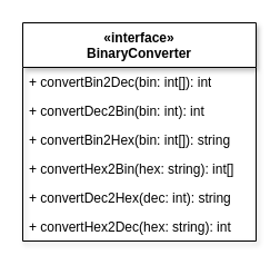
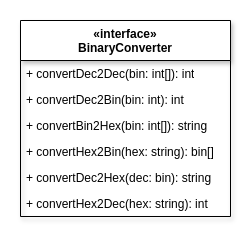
  <mxCell id="0" />
  <mxCell id="1" parent="0" />
  <mxCell id="2" value="«interface»&lt;br style=&quot;border-color: var(--border-color); font-weight: 400;&quot;&gt;&lt;b style=&quot;border-color: var(--border-color);&quot;&gt;BinaryConverter&lt;/b&gt;" style="swimlane;fontStyle=1;align=center;verticalAlign=top;childLayout=stackLayout;horizontal=1;startSize=40;horizontalStack=0;resizeParent=1;resizeParentMax=0;resizeLast=0;collapsible=1;marginBottom=0;whiteSpace=wrap;html=1;shadow=1;" vertex="1" parent="1"><mxGeometry x="20" y="20" width="210" height="196" as="geometry" /></mxCell>
- <mxCell id="3" value="+ convertBin2Dec(bin: int[]): int" style="text;strokeColor=none;fillColor=none;align=left;verticalAlign=top;spacingLeft=4;spacingRight=4;overflow=hidden;rotatable=0;points=[[0,0.5],[1,0.5]];portConstraint=eastwest;whiteSpace=wrap;html=1;" vertex="1" parent="2"><mxGeometry y="40" width="210" height="26" as="geometry" /></mxCell>
+ <mxCell id="3" value="+ convertDec2Dec(bin: int[]): int" style="text;strokeColor=none;fillColor=none;align=left;verticalAlign=top;spacingLeft=4;spacingRight=4;overflow=hidden;rotatable=0;points=[[0,0.5],[1,0.5]];portConstraint=eastwest;whiteSpace=wrap;html=1;" vertex="1" parent="2"><mxGeometry y="40" width="210" height="26" as="geometry" /></mxCell>
  <mxCell id="4" value="+ convertDec2Bin(bin: int): int" style="text;strokeColor=none;fillColor=none;align=left;verticalAlign=top;spacingLeft=4;spacingRight=4;overflow=hidden;rotatable=0;points=[[0,0.5],[1,0.5]];portConstraint=eastwest;whiteSpace=wrap;html=1;" vertex="1" parent="2"><mxGeometry y="66" width="210" height="26" as="geometry" /></mxCell>
  <mxCell id="5" value="+ convertBin2Hex(bin: int[]): string" style="text;strokeColor=none;fillColor=none;align=left;verticalAlign=top;spacingLeft=4;spacingRight=4;overflow=hidden;rotatable=0;points=[[0,0.5],[1,0.5]];portConstraint=eastwest;whiteSpace=wrap;html=1;" vertex="1" parent="2"><mxGeometry y="92" width="210" height="26" as="geometry" /></mxCell>
- <mxCell id="6" value="+ convertHex2Bin(hex: string): int[]" style="text;strokeColor=none;fillColor=none;align=left;verticalAlign=top;spacingLeft=4;spacingRight=4;overflow=hidden;rotatable=0;points=[[0,0.5],[1,0.5]];portConstraint=eastwest;whiteSpace=wrap;html=1;" vertex="1" parent="2"><mxGeometry y="118" width="210" height="26" as="geometry" /></mxCell>
- <mxCell id="7" value="+ convertDec2Hex(dec: int): string" style="text;strokeColor=none;fillColor=none;align=left;verticalAlign=top;spacingLeft=4;spacingRight=4;overflow=hidden;rotatable=0;points=[[0,0.5],[1,0.5]];portConstraint=eastwest;whiteSpace=wrap;html=1;" vertex="1" parent="2"><mxGeometry y="144" width="210" height="26" as="geometry" /></mxCell>
+ <mxCell id="6" value="+ convertHex2Bin(hex: string): bin[]" style="text;strokeColor=none;fillColor=none;align=left;verticalAlign=top;spacingLeft=4;spacingRight=4;overflow=hidden;rotatable=0;points=[[0,0.5],[1,0.5]];portConstraint=eastwest;whiteSpace=wrap;html=1;" vertex="1" parent="2"><mxGeometry y="118" width="210" height="26" as="geometry" /></mxCell>
+ <mxCell id="7" value="+ convertDec2Hex(dec: bin): string" style="text;strokeColor=none;fillColor=none;align=left;verticalAlign=top;spacingLeft=4;spacingRight=4;overflow=hidden;rotatable=0;points=[[0,0.5],[1,0.5]];portConstraint=eastwest;whiteSpace=wrap;html=1;" vertex="1" parent="2"><mxGeometry y="144" width="210" height="26" as="geometry" /></mxCell>
  <mxCell id="8" value="+ convertHex2Dec(hex: string): int" style="text;strokeColor=none;fillColor=none;align=left;verticalAlign=top;spacingLeft=4;spacingRight=4;overflow=hidden;rotatable=0;points=[[0,0.5],[1,0.5]];portConstraint=eastwest;whiteSpace=wrap;html=1;" vertex="1" parent="2"><mxGeometry y="170" width="210" height="26" as="geometry" /></mxCell>
